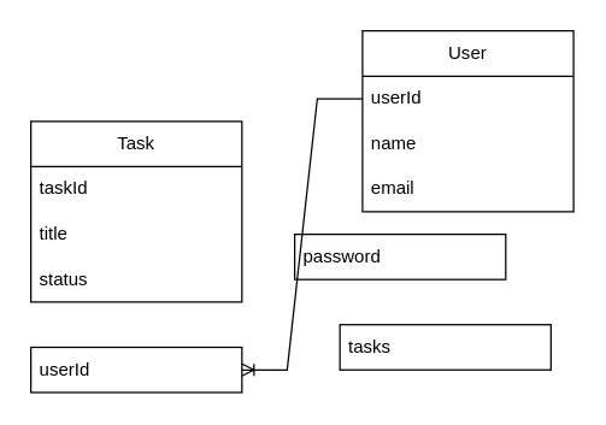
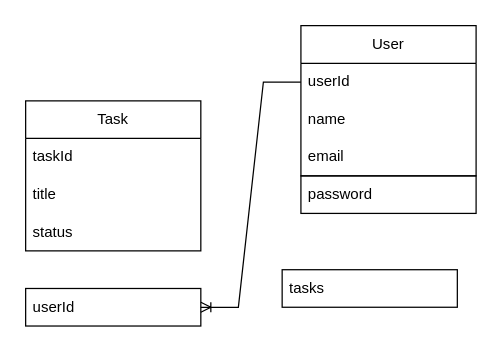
  <mxCell id="0" />
  <mxCell id="1" parent="0" />
  <mxCell id="2" value="Task" style="swimlane;fontStyle=0;childLayout=stackLayout;horizontal=1;startSize=30;horizontalStack=0;resizeParent=1;resizeParentMax=0;resizeLast=0;collapsible=1;marginBottom=0;whiteSpace=wrap;html=1;" vertex="1" parent="1"><mxGeometry x="20" y="80" width="140" height="120" as="geometry" /></mxCell>
  <mxCell id="3" value="taskId" style="text;strokeColor=none;fillColor=none;align=left;verticalAlign=middle;spacingLeft=4;spacingRight=4;overflow=hidden;points=[[0,0.5],[1,0.5]];portConstraint=eastwest;rotatable=0;whiteSpace=wrap;html=1;" vertex="1" parent="2"><mxGeometry y="30" width="140" height="30" as="geometry" /></mxCell>
  <mxCell id="4" value="title" style="text;strokeColor=none;fillColor=none;align=left;verticalAlign=middle;spacingLeft=4;spacingRight=4;overflow=hidden;points=[[0,0.5],[1,0.5]];portConstraint=eastwest;rotatable=0;whiteSpace=wrap;html=1;" vertex="1" parent="2"><mxGeometry y="60" width="140" height="30" as="geometry" /></mxCell>
  <mxCell id="5" value="status" style="text;strokeColor=none;fillColor=none;align=left;verticalAlign=middle;spacingLeft=4;spacingRight=4;overflow=hidden;points=[[0,0.5],[1,0.5]];portConstraint=eastwest;rotatable=0;whiteSpace=wrap;html=1;" vertex="1" parent="2"><mxGeometry y="90" width="140" height="30" as="geometry" /></mxCell>
  <mxCell id="6" value="User" style="swimlane;fontStyle=0;childLayout=stackLayout;horizontal=1;startSize=30;horizontalStack=0;resizeParent=1;resizeParentMax=0;resizeLast=0;collapsible=1;marginBottom=0;whiteSpace=wrap;html=1;" vertex="1" parent="1"><mxGeometry x="240" y="20" width="140" height="120" as="geometry" /></mxCell>
  <mxCell id="7" value="userId" style="text;strokeColor=none;fillColor=none;align=left;verticalAlign=middle;spacingLeft=4;spacingRight=4;overflow=hidden;points=[[0,0.5],[1,0.5]];portConstraint=eastwest;rotatable=0;whiteSpace=wrap;html=1;" vertex="1" parent="6"><mxGeometry y="30" width="140" height="30" as="geometry" /></mxCell>
  <mxCell id="8" value="name" style="text;strokeColor=none;fillColor=none;align=left;verticalAlign=middle;spacingLeft=4;spacingRight=4;overflow=hidden;points=[[0,0.5],[1,0.5]];portConstraint=eastwest;rotatable=0;whiteSpace=wrap;html=1;" vertex="1" parent="6"><mxGeometry y="60" width="140" height="30" as="geometry" /></mxCell>
  <mxCell id="9" value="email" style="text;strokeColor=none;fillColor=none;align=left;verticalAlign=middle;spacingLeft=4;spacingRight=4;overflow=hidden;points=[[0,0.5],[1,0.5]];portConstraint=eastwest;rotatable=0;whiteSpace=wrap;html=1;" vertex="1" parent="6"><mxGeometry y="90" width="140" height="30" as="geometry" /></mxCell>
- <mxCell id="10" value="password" style="text;strokeColor=default;fillColor=none;align=left;verticalAlign=middle;spacingLeft=4;spacingRight=4;overflow=hidden;points=[[0,0.5],[1,0.5]];portConstraint=eastwest;rotatable=0;whiteSpace=wrap;html=1;" vertex="1" parent="1"><mxGeometry x="195" y="155" width="140" height="30" as="geometry" /></mxCell>
+ <mxCell id="10" value="password" style="text;strokeColor=default;fillColor=none;align=left;verticalAlign=middle;spacingLeft=4;spacingRight=4;overflow=hidden;points=[[0,0.5],[1,0.5]];portConstraint=eastwest;rotatable=0;whiteSpace=wrap;html=1;" vertex="1" parent="1"><mxGeometry x="240" y="140" width="140" height="30" as="geometry" /></mxCell>
  <mxCell id="11" value="tasks" style="text;strokeColor=default;fillColor=none;align=left;verticalAlign=middle;spacingLeft=4;spacingRight=4;overflow=hidden;points=[[0,0.5],[1,0.5]];portConstraint=eastwest;rotatable=0;whiteSpace=wrap;html=1;" vertex="1" parent="1"><mxGeometry x="225" y="215" width="140" height="30" as="geometry" /></mxCell>
  <mxCell id="12" value="userId" style="text;strokeColor=default;fillColor=none;align=left;verticalAlign=middle;spacingLeft=4;spacingRight=4;overflow=hidden;points=[[0,0.5],[1,0.5]];portConstraint=eastwest;rotatable=0;whiteSpace=wrap;html=1;" vertex="1" parent="1"><mxGeometry x="20" y="230" width="140" height="30" as="geometry" /></mxCell>
  <mxCell id="13" value="" style="edgeStyle=entityRelationEdgeStyle;fontSize=12;html=1;endArrow=ERoneToMany;rounded=0;exitX=0;exitY=0.5;exitDx=0;exitDy=0;entryX=1;entryY=0.5;entryDx=0;entryDy=0;" edge="1" parent="1" source="7" target="12"><mxGeometry width="100" height="100" relative="1" as="geometry"><mxPoint x="190" y="170" as="sourcePoint" /><mxPoint x="290" y="70" as="targetPoint" /></mxGeometry></mxCell>
